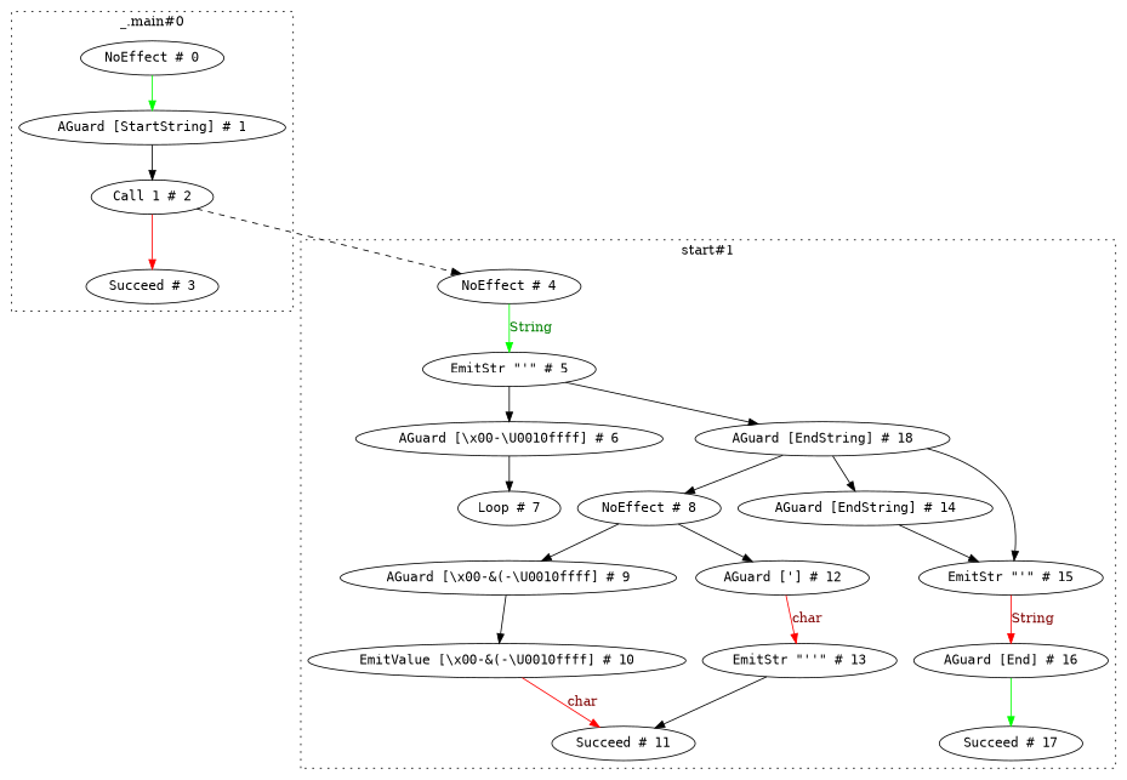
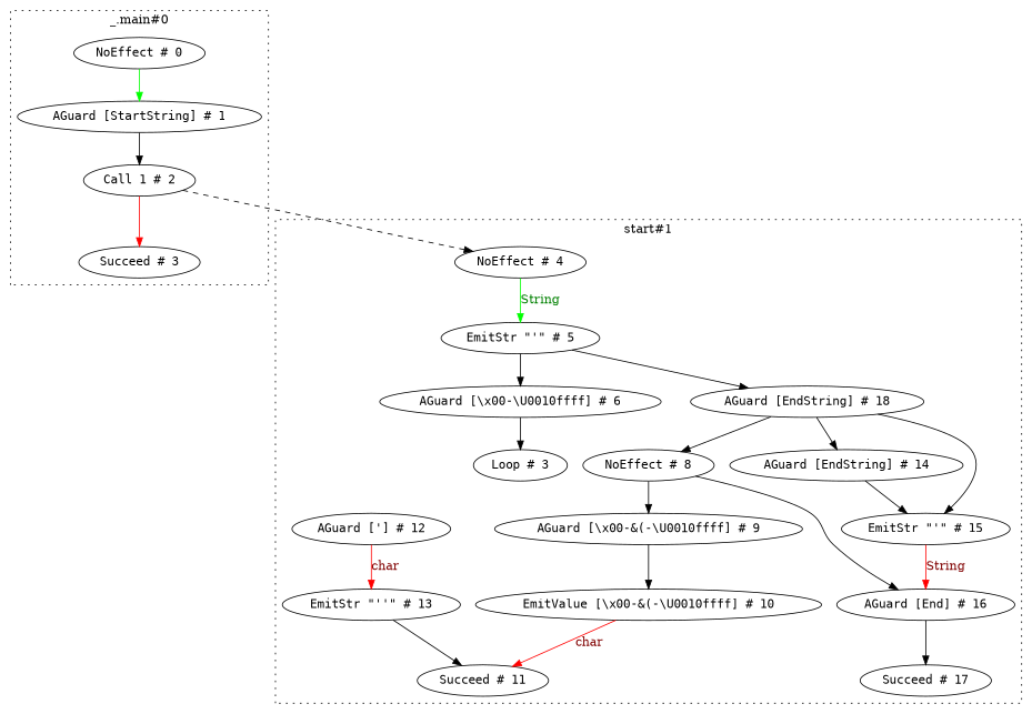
  digraph {
    node [fontname=monospace]
    edge [dir=forward style=solid weight=2]
    n1 [label="NoEffect # 4"]
    n2 [label="EmitStr \"'\" # 5"]
    n3 [label="AGuard [\\x00-\\U0010ffff] # 6"]
-   n4 [label="Loop # 7"]
+   n4 [label="Loop # 3"]
    n5 [label="NoEffect # 8"]
    n6 [label="AGuard [\\x00-&(-\\U0010ffff] # 9"]
    n7 [label="EmitValue [\\x00-&(-\\U0010ffff] # 10"]
    n8 [label="Succeed # 11"]
    n9 [label="AGuard ['] # 12"]
    n10 [label="EmitStr \"''\" # 13"]
    n11 [label="AGuard [EndString] # 14"]
    n12 [label="EmitStr \"'\" # 15"]
    n13 [label="AGuard [End] # 16"]
    n14 [label="Succeed # 17"]
    n15 [label="AGuard [EndString] # 18"]
    n16 [label="NoEffect # 0"]
    n17 [label="AGuard [StartString] # 1"]
    n18 [label="Call 1 # 2"]
    n19 [label="Succeed # 3"]
    subgraph cluster_1 {
      label="start#1"
      style=dotted
      n1
      n2
      n3
      n4
      n5
      n6
      n7
      n8
      n9
      n10
      n11
      n12
      n13
      n14
      n15
    }
    subgraph cluster_2 {
      label="_.main#0"
      style=dotted
      n16
      n17
      n18
      n19
    }
    n1 -> n2 [color="#00FF00" fontcolor="#008000" label=String]
    n2 -> n3
    n2 -> n15
    n3 -> n4
    n5 -> n6
-   n5 -> n9
+   n5 -> n13
    n6 -> n7
    n7 -> n8 [color="#FF0000" fontcolor="#800000" label=char]
    n9 -> n10 [color="#FF0000" fontcolor="#800000" label=char]
    n10 -> n8
    n11 -> n12
    n12 -> n13 [color="#FF0000" fontcolor="#800000" label=String]
-   n13 -> n14 [color="#00FF00"]
+   n13 -> n14
    n15 -> n5
    n15 -> n11
    n15 -> n12
    n16 -> n17 [color="#00FF00" fontcolor="#008000"]
    n17 -> n18
    n18 -> n1 [style=dashed weight=1]
    n18 -> n19 [color="#FF0000" fontcolor="#800000"]
  }
